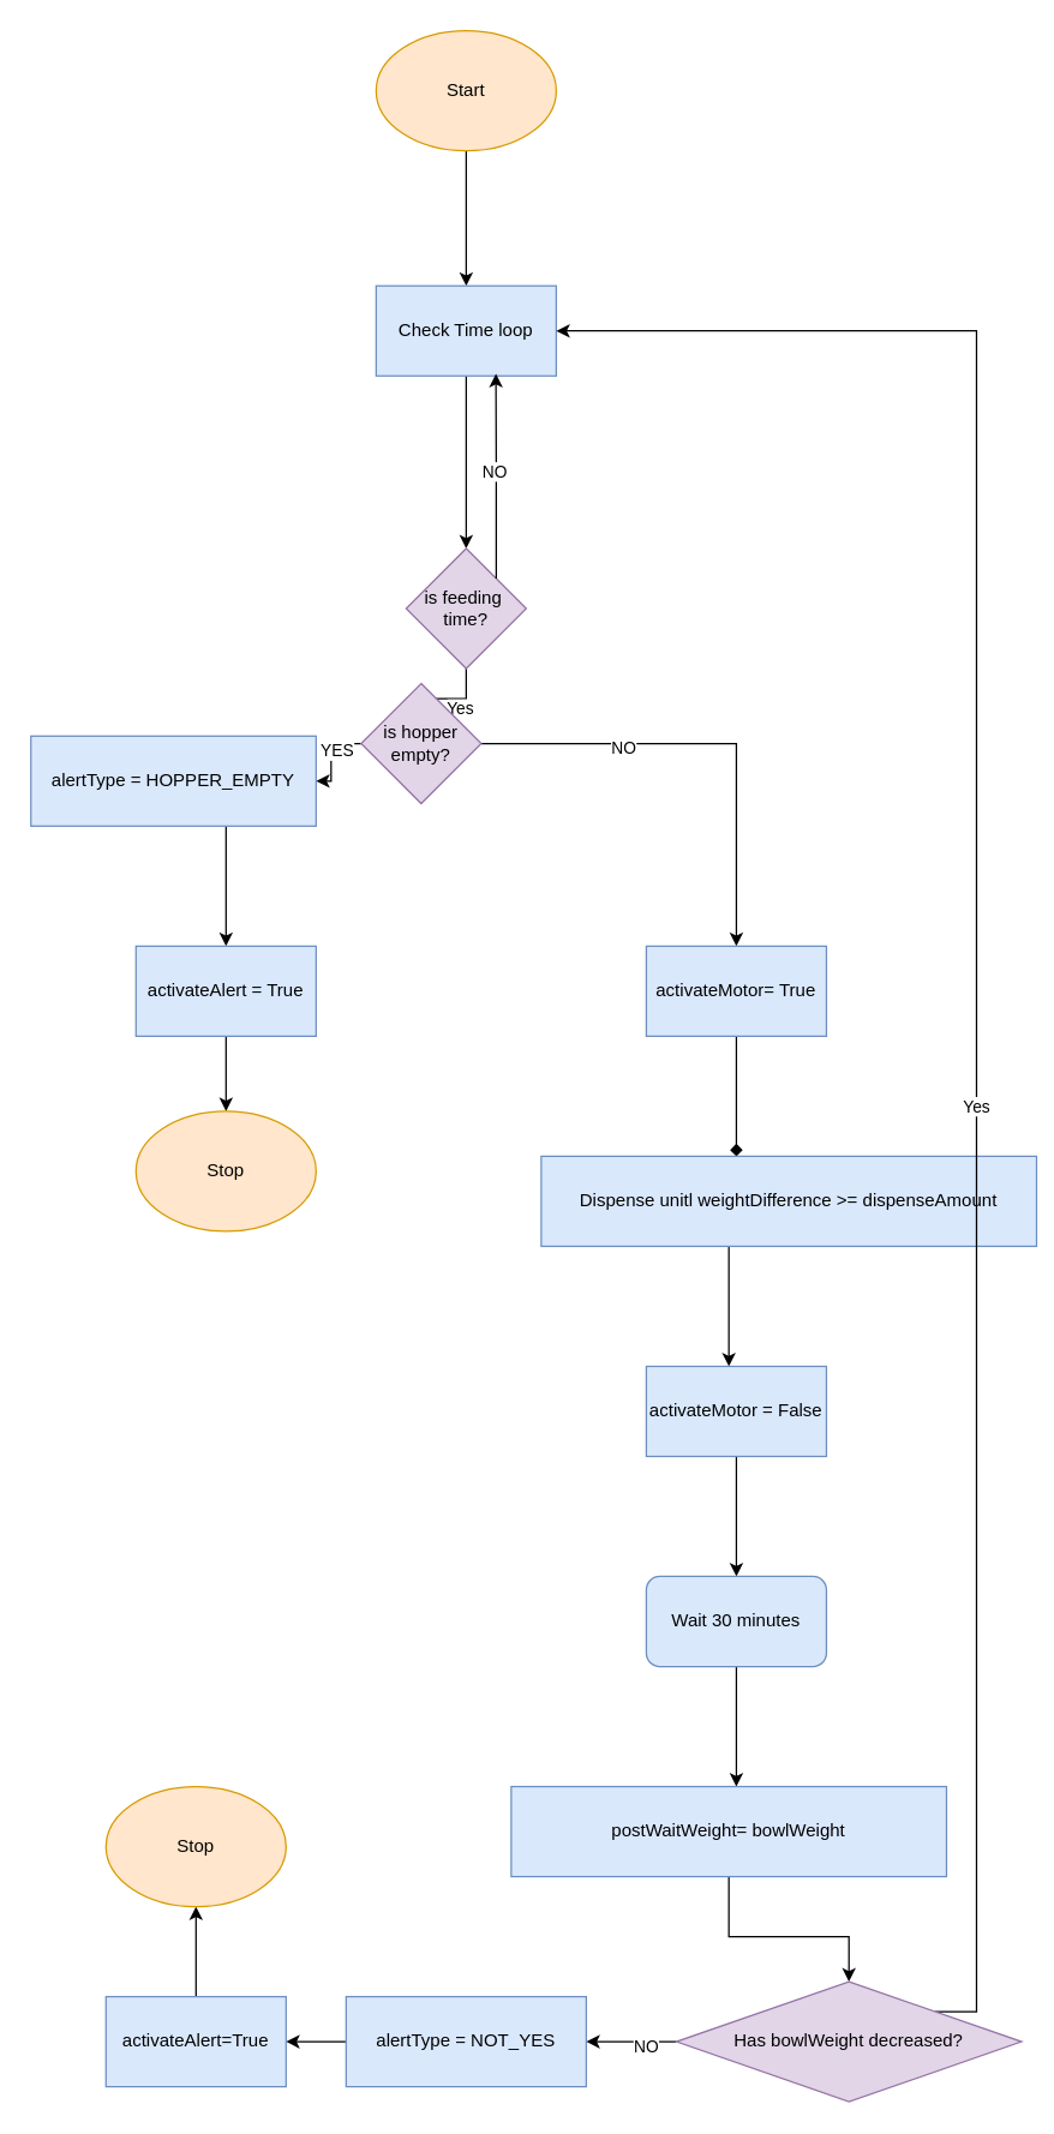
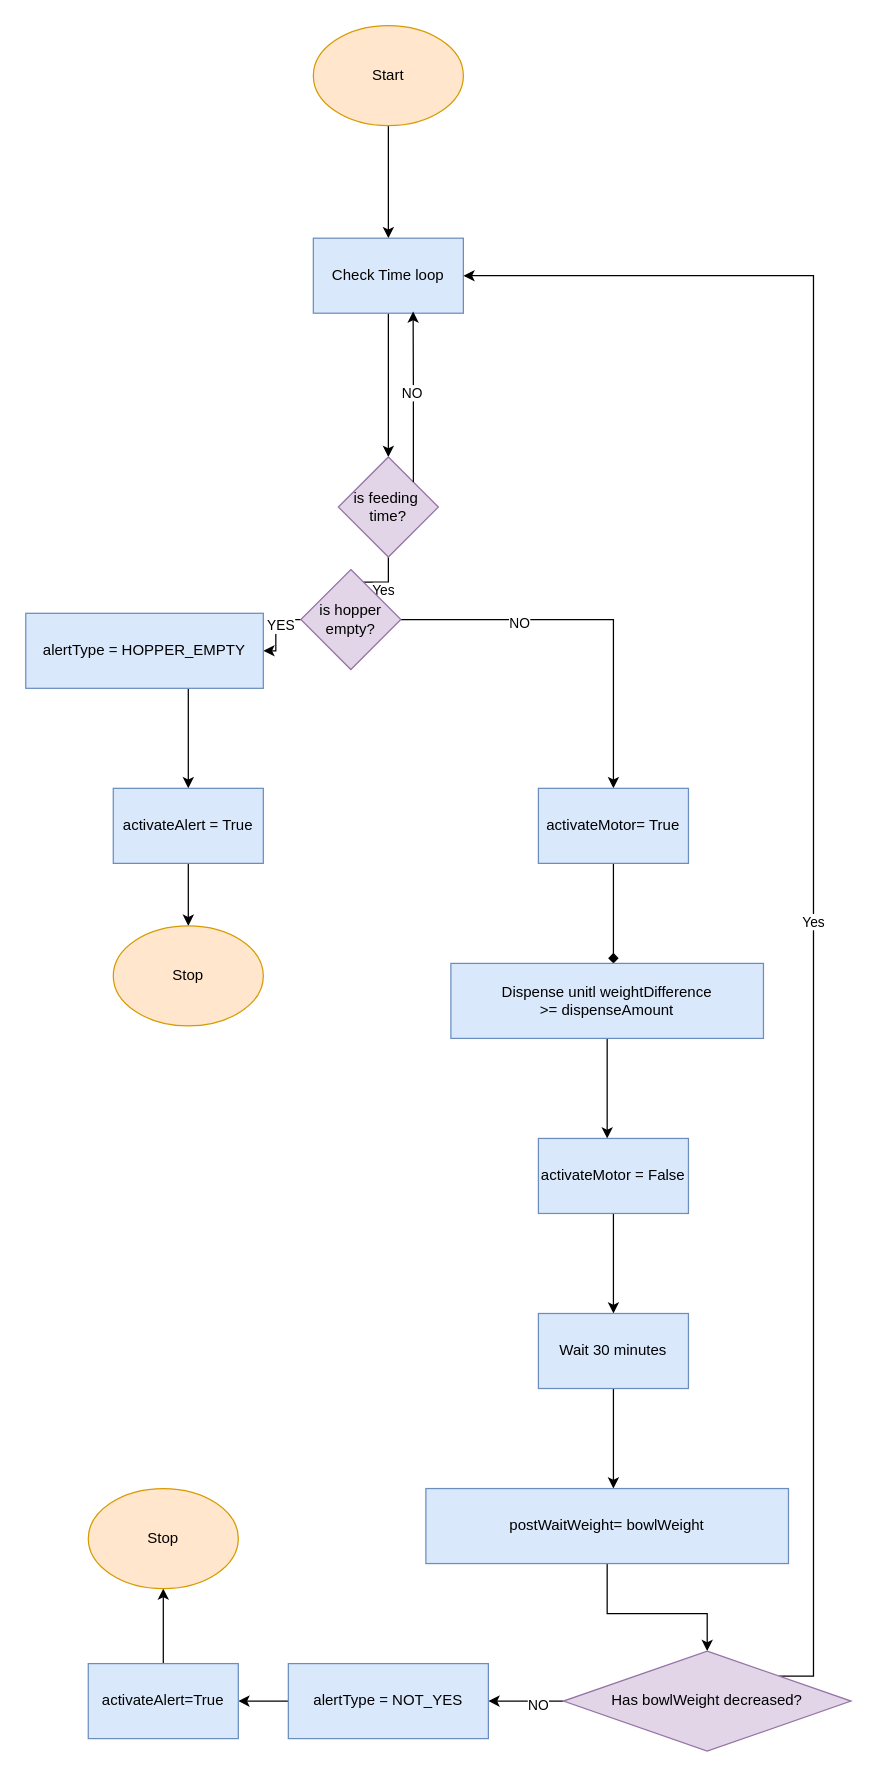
  <mxCell id="0" />
  <mxCell id="1" parent="0" />
  <mxCell id="2" value="" style="edgeStyle=orthogonalEdgeStyle;rounded=0;orthogonalLoop=1;jettySize=auto;html=1;" parent="1" source="3" target="5" edge="1"><mxGeometry relative="1" as="geometry" /></mxCell>
  <mxCell id="3" value="Start" style="ellipse;whiteSpace=wrap;html=1;fillColor=#ffe6cc;strokeColor=#d79b00;" parent="1" vertex="1"><mxGeometry x="250" y="20" width="120" height="80" as="geometry" /></mxCell>
  <mxCell id="4" value="" style="edgeStyle=orthogonalEdgeStyle;rounded=0;orthogonalLoop=1;jettySize=auto;html=1;" parent="1" source="5" target="8" edge="1"><mxGeometry relative="1" as="geometry" /></mxCell>
  <mxCell id="5" value="Check Time loop" style="whiteSpace=wrap;html=1;fillColor=#dae8fc;strokeColor=#6c8ebf;" parent="1" vertex="1"><mxGeometry x="250" y="190" width="120" height="60" as="geometry" /></mxCell>
  <mxCell id="6" value="" style="edgeStyle=orthogonalEdgeStyle;rounded=0;orthogonalLoop=1;jettySize=auto;html=1;" parent="1" source="8" target="15" edge="1"><mxGeometry relative="1" as="geometry" /></mxCell>
  <mxCell id="7" value="Yes" style="edgeLabel;html=1;align=center;verticalAlign=middle;resizable=0;points=[];" parent="6" vertex="1" connectable="0"><mxGeometry x="-0.152" y="6" relative="1" as="geometry"><mxPoint as="offset" /></mxGeometry></mxCell>
  <mxCell id="8" value="is feeding&amp;nbsp;&lt;div&gt;time?&lt;/div&gt;" style="rhombus;whiteSpace=wrap;html=1;fillColor=#e1d5e7;strokeColor=#9673a6;" parent="1" vertex="1"><mxGeometry x="270" y="365" width="80" height="80" as="geometry" /></mxCell>
  <mxCell id="9" style="edgeStyle=orthogonalEdgeStyle;rounded=0;orthogonalLoop=1;jettySize=auto;html=1;exitX=1;exitY=0;exitDx=0;exitDy=0;entryX=0.665;entryY=0.977;entryDx=0;entryDy=0;entryPerimeter=0;" parent="1" source="8" target="5" edge="1"><mxGeometry relative="1" as="geometry" /></mxCell>
  <mxCell id="10" value="NO" style="edgeLabel;html=1;align=center;verticalAlign=middle;resizable=0;points=[];" parent="9" vertex="1" connectable="0"><mxGeometry x="-0.048" y="1" relative="1" as="geometry"><mxPoint x="-1" y="-7" as="offset" /></mxGeometry></mxCell>
  <mxCell id="11" value="" style="edgeStyle=orthogonalEdgeStyle;rounded=0;orthogonalLoop=1;jettySize=auto;html=1;" parent="1" source="15" target="17" edge="1"><mxGeometry relative="1" as="geometry" /></mxCell>
  <mxCell id="12" value="YES" style="edgeLabel;html=1;align=center;verticalAlign=middle;resizable=0;points=[];" parent="11" vertex="1" connectable="0"><mxGeometry x="-0.131" y="3" relative="1" as="geometry"><mxPoint as="offset" /></mxGeometry></mxCell>
  <mxCell id="13" value="" style="edgeStyle=orthogonalEdgeStyle;rounded=0;orthogonalLoop=1;jettySize=auto;html=1;" parent="1" source="15" target="22" edge="1"><mxGeometry relative="1" as="geometry" /></mxCell>
  <mxCell id="14" value="NO" style="edgeLabel;html=1;align=center;verticalAlign=middle;resizable=0;points=[];" parent="13" vertex="1" connectable="0"><mxGeometry x="-0.384" y="-2" relative="1" as="geometry"><mxPoint as="offset" /></mxGeometry></mxCell>
  <mxCell id="15" value="is hopper&lt;div&gt;&lt;span style=&quot;background-color: transparent; color: light-dark(rgb(0, 0, 0), rgb(255, 255, 255));&quot;&gt;empty?&lt;/span&gt;&lt;/div&gt;" style="rhombus;whiteSpace=wrap;html=1;fillColor=#e1d5e7;strokeColor=#9673a6;" parent="1" vertex="1"><mxGeometry x="240" y="455" width="80" height="80" as="geometry" /></mxCell>
  <mxCell id="16" value="" style="edgeStyle=orthogonalEdgeStyle;rounded=0;orthogonalLoop=1;jettySize=auto;html=1;" parent="1" source="17" target="19" edge="1"><mxGeometry relative="1" as="geometry"><Array as="points"><mxPoint x="150" y="560" /><mxPoint x="150" y="560" /></Array></mxGeometry></mxCell>
  <mxCell id="17" value="alertType = HOPPER_EMPTY" style="whiteSpace=wrap;html=1;fillColor=#dae8fc;strokeColor=#6c8ebf;" parent="1" vertex="1"><mxGeometry x="20" y="490" width="190" height="60" as="geometry" /></mxCell>
  <mxCell id="18" value="" style="edgeStyle=orthogonalEdgeStyle;rounded=0;orthogonalLoop=1;jettySize=auto;html=1;" parent="1" source="19" target="20" edge="1"><mxGeometry relative="1" as="geometry" /></mxCell>
  <mxCell id="19" value="activateAlert = True" style="whiteSpace=wrap;html=1;fillColor=#dae8fc;strokeColor=#6c8ebf;" parent="1" vertex="1"><mxGeometry x="90" y="630" width="120" height="60" as="geometry" /></mxCell>
  <mxCell id="20" value="Stop" style="ellipse;whiteSpace=wrap;html=1;fillColor=#ffe6cc;strokeColor=#d79b00;" parent="1" vertex="1"><mxGeometry x="90" y="740" width="120" height="80" as="geometry" /></mxCell>
  <mxCell id="21" value="" style="edgeStyle=orthogonalEdgeStyle;rounded=0;orthogonalLoop=1;jettySize=auto;html=1;endArrow=diamond;" parent="1" source="22" target="24" edge="1"><mxGeometry relative="1" as="geometry"><Array as="points"><mxPoint x="490" y="750" /><mxPoint x="490" y="750" /></Array></mxGeometry></mxCell>
  <mxCell id="22" value="activateMotor= True" style="whiteSpace=wrap;html=1;fillColor=#dae8fc;strokeColor=#6c8ebf;" parent="1" vertex="1"><mxGeometry x="430" y="630" width="120" height="60" as="geometry" /></mxCell>
  <mxCell id="23" value="" style="edgeStyle=orthogonalEdgeStyle;rounded=0;orthogonalLoop=1;jettySize=auto;html=1;" parent="1" source="24" target="26" edge="1"><mxGeometry relative="1" as="geometry"><Array as="points"><mxPoint x="485" y="890" /><mxPoint x="485" y="890" /></Array></mxGeometry></mxCell>
- <mxCell id="24" value="Dispense unitl weightDifference &amp;gt;=&amp;nbsp;&lt;span style=&quot;background-color: transparent; color: light-dark(rgb(0, 0, 0), rgb(255, 255, 255));&quot;&gt;dispenseAmount&lt;/span&gt;" style="whiteSpace=wrap;html=1;fillColor=#dae8fc;strokeColor=#6c8ebf;" parent="1" vertex="1"><mxGeometry x="360" y="770" width="330" height="60" as="geometry" /></mxCell>
+ <mxCell id="24" value="Dispense unitl weightDifference &amp;gt;=&amp;nbsp;&lt;span style=&quot;background-color: transparent; color: light-dark(rgb(0, 0, 0), rgb(255, 255, 255));&quot;&gt;dispenseAmount&lt;/span&gt;" style="whiteSpace=wrap;html=1;fillColor=#dae8fc;strokeColor=#6c8ebf;" parent="1" vertex="1"><mxGeometry x="360" y="770" width="250" height="60" as="geometry" /></mxCell>
  <mxCell id="25" value="" style="edgeStyle=orthogonalEdgeStyle;rounded=0;orthogonalLoop=1;jettySize=auto;html=1;" parent="1" source="26" target="28" edge="1"><mxGeometry relative="1" as="geometry" /></mxCell>
  <mxCell id="26" value="activateMotor = False" style="whiteSpace=wrap;html=1;fillColor=#dae8fc;strokeColor=#6c8ebf;" parent="1" vertex="1"><mxGeometry x="430" y="910" width="120" height="60" as="geometry" /></mxCell>
  <mxCell id="27" value="" style="edgeStyle=orthogonalEdgeStyle;rounded=0;orthogonalLoop=1;jettySize=auto;html=1;" parent="1" source="28" target="30" edge="1"><mxGeometry relative="1" as="geometry"><Array as="points"><mxPoint x="490" y="1170" /><mxPoint x="490" y="1170" /></Array></mxGeometry></mxCell>
- <mxCell id="28" value="Wait 30 minutes" style="whiteSpace=wrap;html=1;fillColor=#dae8fc;strokeColor=#6c8ebf;rounded=1;" parent="1" vertex="1"><mxGeometry x="430" y="1050" width="120" height="60" as="geometry" /></mxCell>
+ <mxCell id="28" value="Wait 30 minutes" style="whiteSpace=wrap;html=1;fillColor=#dae8fc;strokeColor=#6c8ebf;" parent="1" vertex="1"><mxGeometry x="430" y="1050" width="120" height="60" as="geometry" /></mxCell>
  <mxCell id="29" value="" style="edgeStyle=orthogonalEdgeStyle;rounded=0;orthogonalLoop=1;jettySize=auto;html=1;" parent="1" source="30" target="35" edge="1"><mxGeometry relative="1" as="geometry"><Array as="points"><mxPoint x="485" y="1290" /><mxPoint x="565" y="1290" /></Array></mxGeometry></mxCell>
  <mxCell id="30" value="postWaitWeight= bowlWeight" style="whiteSpace=wrap;html=1;fillColor=#dae8fc;strokeColor=#6c8ebf;" parent="1" vertex="1"><mxGeometry x="340" y="1190" width="290" height="60" as="geometry" /></mxCell>
  <mxCell id="31" value="" style="edgeStyle=orthogonalEdgeStyle;rounded=0;orthogonalLoop=1;jettySize=auto;html=1;" parent="1" source="35" target="37" edge="1"><mxGeometry relative="1" as="geometry" /></mxCell>
  <mxCell id="32" value="NO" style="edgeLabel;html=1;align=center;verticalAlign=middle;resizable=0;points=[];" parent="31" vertex="1" connectable="0"><mxGeometry x="-0.304" y="3" relative="1" as="geometry"><mxPoint as="offset" /></mxGeometry></mxCell>
  <mxCell id="33" style="edgeStyle=orthogonalEdgeStyle;rounded=0;orthogonalLoop=1;jettySize=auto;html=1;exitX=1;exitY=0;exitDx=0;exitDy=0;" parent="1" source="35" target="5" edge="1"><mxGeometry relative="1" as="geometry"><mxPoint x="380" y="220" as="targetPoint" /><Array as="points"><mxPoint x="650" y="1340" /><mxPoint x="650" y="220" /></Array></mxGeometry></mxCell>
  <mxCell id="34" value="Yes" style="edgeLabel;html=1;align=center;verticalAlign=middle;resizable=0;points=[];" parent="33" vertex="1" connectable="0"><mxGeometry x="-0.118" y="1" relative="1" as="geometry"><mxPoint y="-1" as="offset" /></mxGeometry></mxCell>
  <mxCell id="35" value="Has bowlWeight decreased?" style="rhombus;whiteSpace=wrap;html=1;fillColor=#e1d5e7;strokeColor=#9673a6;" parent="1" vertex="1"><mxGeometry x="450" y="1320" width="230" height="80" as="geometry" /></mxCell>
  <mxCell id="36" value="" style="edgeStyle=orthogonalEdgeStyle;rounded=0;orthogonalLoop=1;jettySize=auto;html=1;" parent="1" source="37" target="39" edge="1"><mxGeometry relative="1" as="geometry" /></mxCell>
  <mxCell id="37" value="alertType = NOT_YES" style="whiteSpace=wrap;html=1;fillColor=#dae8fc;strokeColor=#6c8ebf;" parent="1" vertex="1"><mxGeometry x="230" y="1330" width="160" height="60" as="geometry" /></mxCell>
  <mxCell id="38" value="" style="edgeStyle=orthogonalEdgeStyle;rounded=0;orthogonalLoop=1;jettySize=auto;html=1;" parent="1" source="39" target="40" edge="1"><mxGeometry relative="1" as="geometry" /></mxCell>
  <mxCell id="39" value="activateAlert=True" style="whiteSpace=wrap;html=1;fillColor=#dae8fc;strokeColor=#6c8ebf;" parent="1" vertex="1"><mxGeometry x="70" y="1330" width="120" height="60" as="geometry" /></mxCell>
  <mxCell id="40" value="Stop" style="ellipse;whiteSpace=wrap;html=1;fillColor=#ffe6cc;strokeColor=#d79b00;" parent="1" vertex="1"><mxGeometry x="70" y="1190" width="120" height="80" as="geometry" /></mxCell>
